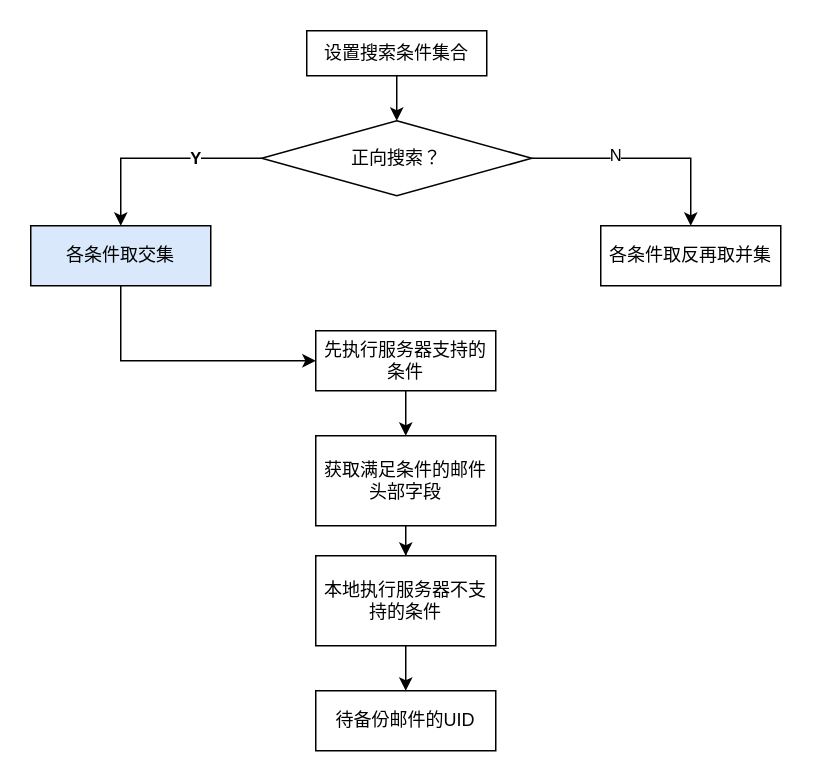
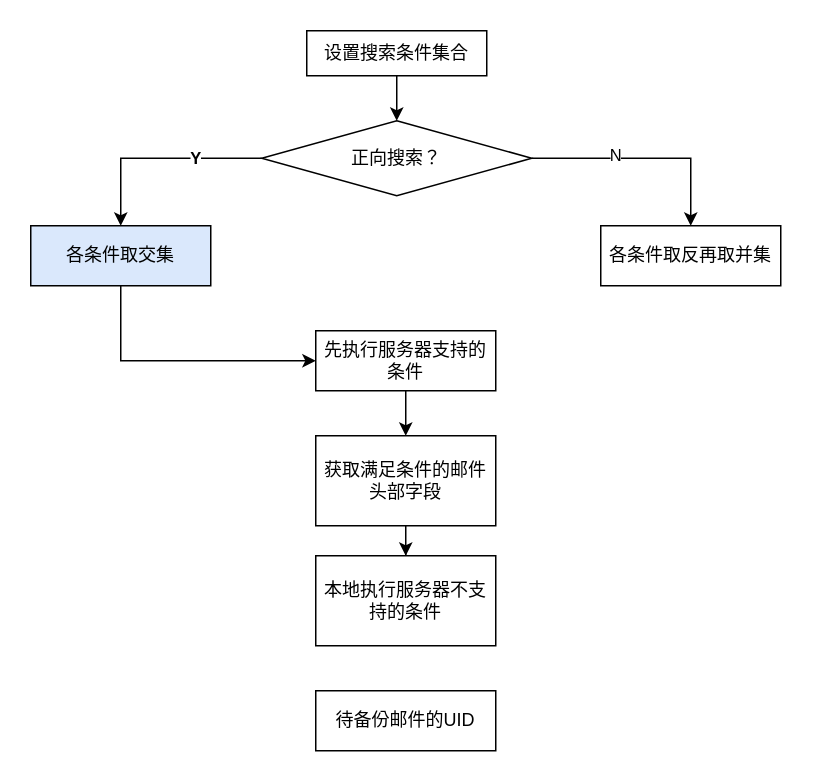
  <mxCell id="0" />
  <mxCell id="1" parent="0" />
  <mxCell id="2" style="edgeStyle=orthogonalEdgeStyle;rounded=0;orthogonalLoop=1;jettySize=auto;html=1;entryX=0.5;entryY=0;entryDx=0;entryDy=0;" edge="1" parent="1" source="6" target="8"><mxGeometry relative="1" as="geometry"><Array as="points"><mxPoint x="80" y="105" /></Array></mxGeometry></mxCell>
  <mxCell id="3" value="Y" style="edgeLabel;html=1;align=center;verticalAlign=middle;resizable=0;points=[];fontStyle=1" vertex="1" connectable="0" parent="2"><mxGeometry x="-0.347" y="-1" relative="1" as="geometry"><mxPoint as="offset" /></mxGeometry></mxCell>
  <mxCell id="4" style="edgeStyle=orthogonalEdgeStyle;rounded=0;orthogonalLoop=1;jettySize=auto;html=1;entryX=0.5;entryY=0;entryDx=0;entryDy=0;" edge="1" parent="1" source="6" target="9"><mxGeometry relative="1" as="geometry"><mxPoint x="470" y="150" as="targetPoint" /></mxGeometry></mxCell>
  <mxCell id="5" value="N" style="edgeLabel;html=1;align=center;verticalAlign=middle;resizable=0;points=[];" vertex="1" connectable="0" parent="4"><mxGeometry x="-0.277" y="3" relative="1" as="geometry"><mxPoint as="offset" /></mxGeometry></mxCell>
  <mxCell id="6" value="正向搜索？" style="rhombus;whiteSpace=wrap;html=1;" vertex="1" parent="1"><mxGeometry x="174" y="80" width="180" height="50" as="geometry" /></mxCell>
  <mxCell id="7" value="" style="edgeStyle=orthogonalEdgeStyle;rounded=0;orthogonalLoop=1;jettySize=auto;html=1;" edge="1" parent="1" source="8" target="13"><mxGeometry relative="1" as="geometry"><Array as="points"><mxPoint x="80" y="240" /></Array></mxGeometry></mxCell>
  <mxCell id="8" value="各条件取交集" style="rounded=0;whiteSpace=wrap;html=1;fillColor=#dae8fc;" vertex="1" parent="1"><mxGeometry x="20" y="150" width="120" height="40" as="geometry" /></mxCell>
  <mxCell id="9" value="各条件取反再取并集" style="rounded=0;whiteSpace=wrap;html=1;" vertex="1" parent="1"><mxGeometry x="400" y="150" width="120" height="40" as="geometry" /></mxCell>
  <mxCell id="10" style="edgeStyle=orthogonalEdgeStyle;rounded=0;orthogonalLoop=1;jettySize=auto;html=1;entryX=0.5;entryY=0;entryDx=0;entryDy=0;" edge="1" parent="1" source="11" target="6"><mxGeometry relative="1" as="geometry" /></mxCell>
  <mxCell id="11" value="设置搜索条件集合" style="rounded=0;whiteSpace=wrap;html=1;" vertex="1" parent="1"><mxGeometry x="204" y="20" width="120" height="30" as="geometry" /></mxCell>
  <mxCell id="12" value="" style="edgeStyle=orthogonalEdgeStyle;rounded=0;orthogonalLoop=1;jettySize=auto;html=1;" edge="1" parent="1" source="13" target="15"><mxGeometry relative="1" as="geometry" /></mxCell>
  <mxCell id="13" value="先执行服务器支持的条件" style="whiteSpace=wrap;html=1;rounded=0;" vertex="1" parent="1"><mxGeometry x="210" y="220" width="120" height="40" as="geometry" /></mxCell>
  <mxCell id="14" value="" style="edgeStyle=orthogonalEdgeStyle;rounded=0;orthogonalLoop=1;jettySize=auto;html=1;" edge="1" parent="1" source="15" target="17"><mxGeometry relative="1" as="geometry" /></mxCell>
  <mxCell id="15" value="获取满足条件的邮件头部字段" style="whiteSpace=wrap;html=1;rounded=0;" vertex="1" parent="1"><mxGeometry x="210" y="290" width="120" height="60" as="geometry" /></mxCell>
- <mxCell id="16" value="" style="edgeStyle=orthogonalEdgeStyle;rounded=0;orthogonalLoop=1;jettySize=auto;html=1;" edge="1" parent="1" source="17" target="18"><mxGeometry relative="1" as="geometry" /></mxCell>
  <mxCell id="17" value="本地执行服务器不支持的条件" style="whiteSpace=wrap;html=1;rounded=0;" vertex="1" parent="1"><mxGeometry x="210" y="370" width="120" height="60" as="geometry" /></mxCell>
  <mxCell id="18" value="待备份邮件的UID" style="whiteSpace=wrap;html=1;rounded=0;" vertex="1" parent="1"><mxGeometry x="210" y="460" width="120" height="40" as="geometry" /></mxCell>
